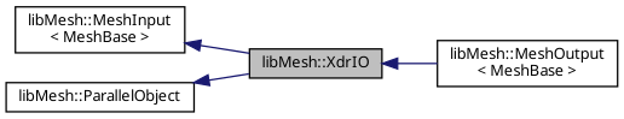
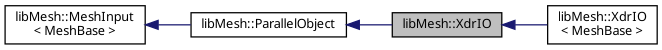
  digraph {
    fontname="Noto Sans"
    rankdir=LR
    node [color=black fillcolor=white fontname="Noto Sans" fontsize=10 shape=record style=filled]
    edge [color=midnightblue dir=back fontname="Noto Sans" fontsize=10 labelfontname=Helvetica labelfontsize=10 style=solid]
    n1 [fillcolor=grey75 fontcolor=black height=0.2 label="libMesh::XdrIO" width=0.4]
-   n2 [height=0.2 label="libMesh::MeshOutput\l\< MeshBase \>" width=0.4]
+   n2 [height=0.2 label="libMesh::XdrIO\l\< MeshBase \>" width=0.4]
    n3 [height=0.2 label="libMesh::MeshInput\l\< MeshBase \>" width=0.4]
    n4 [height=0.2 label="libMesh::ParallelObject" width=0.4]
    n1 -> n2
-   n3 -> n1
+   n3 -> n4
    n4 -> n1
  }
